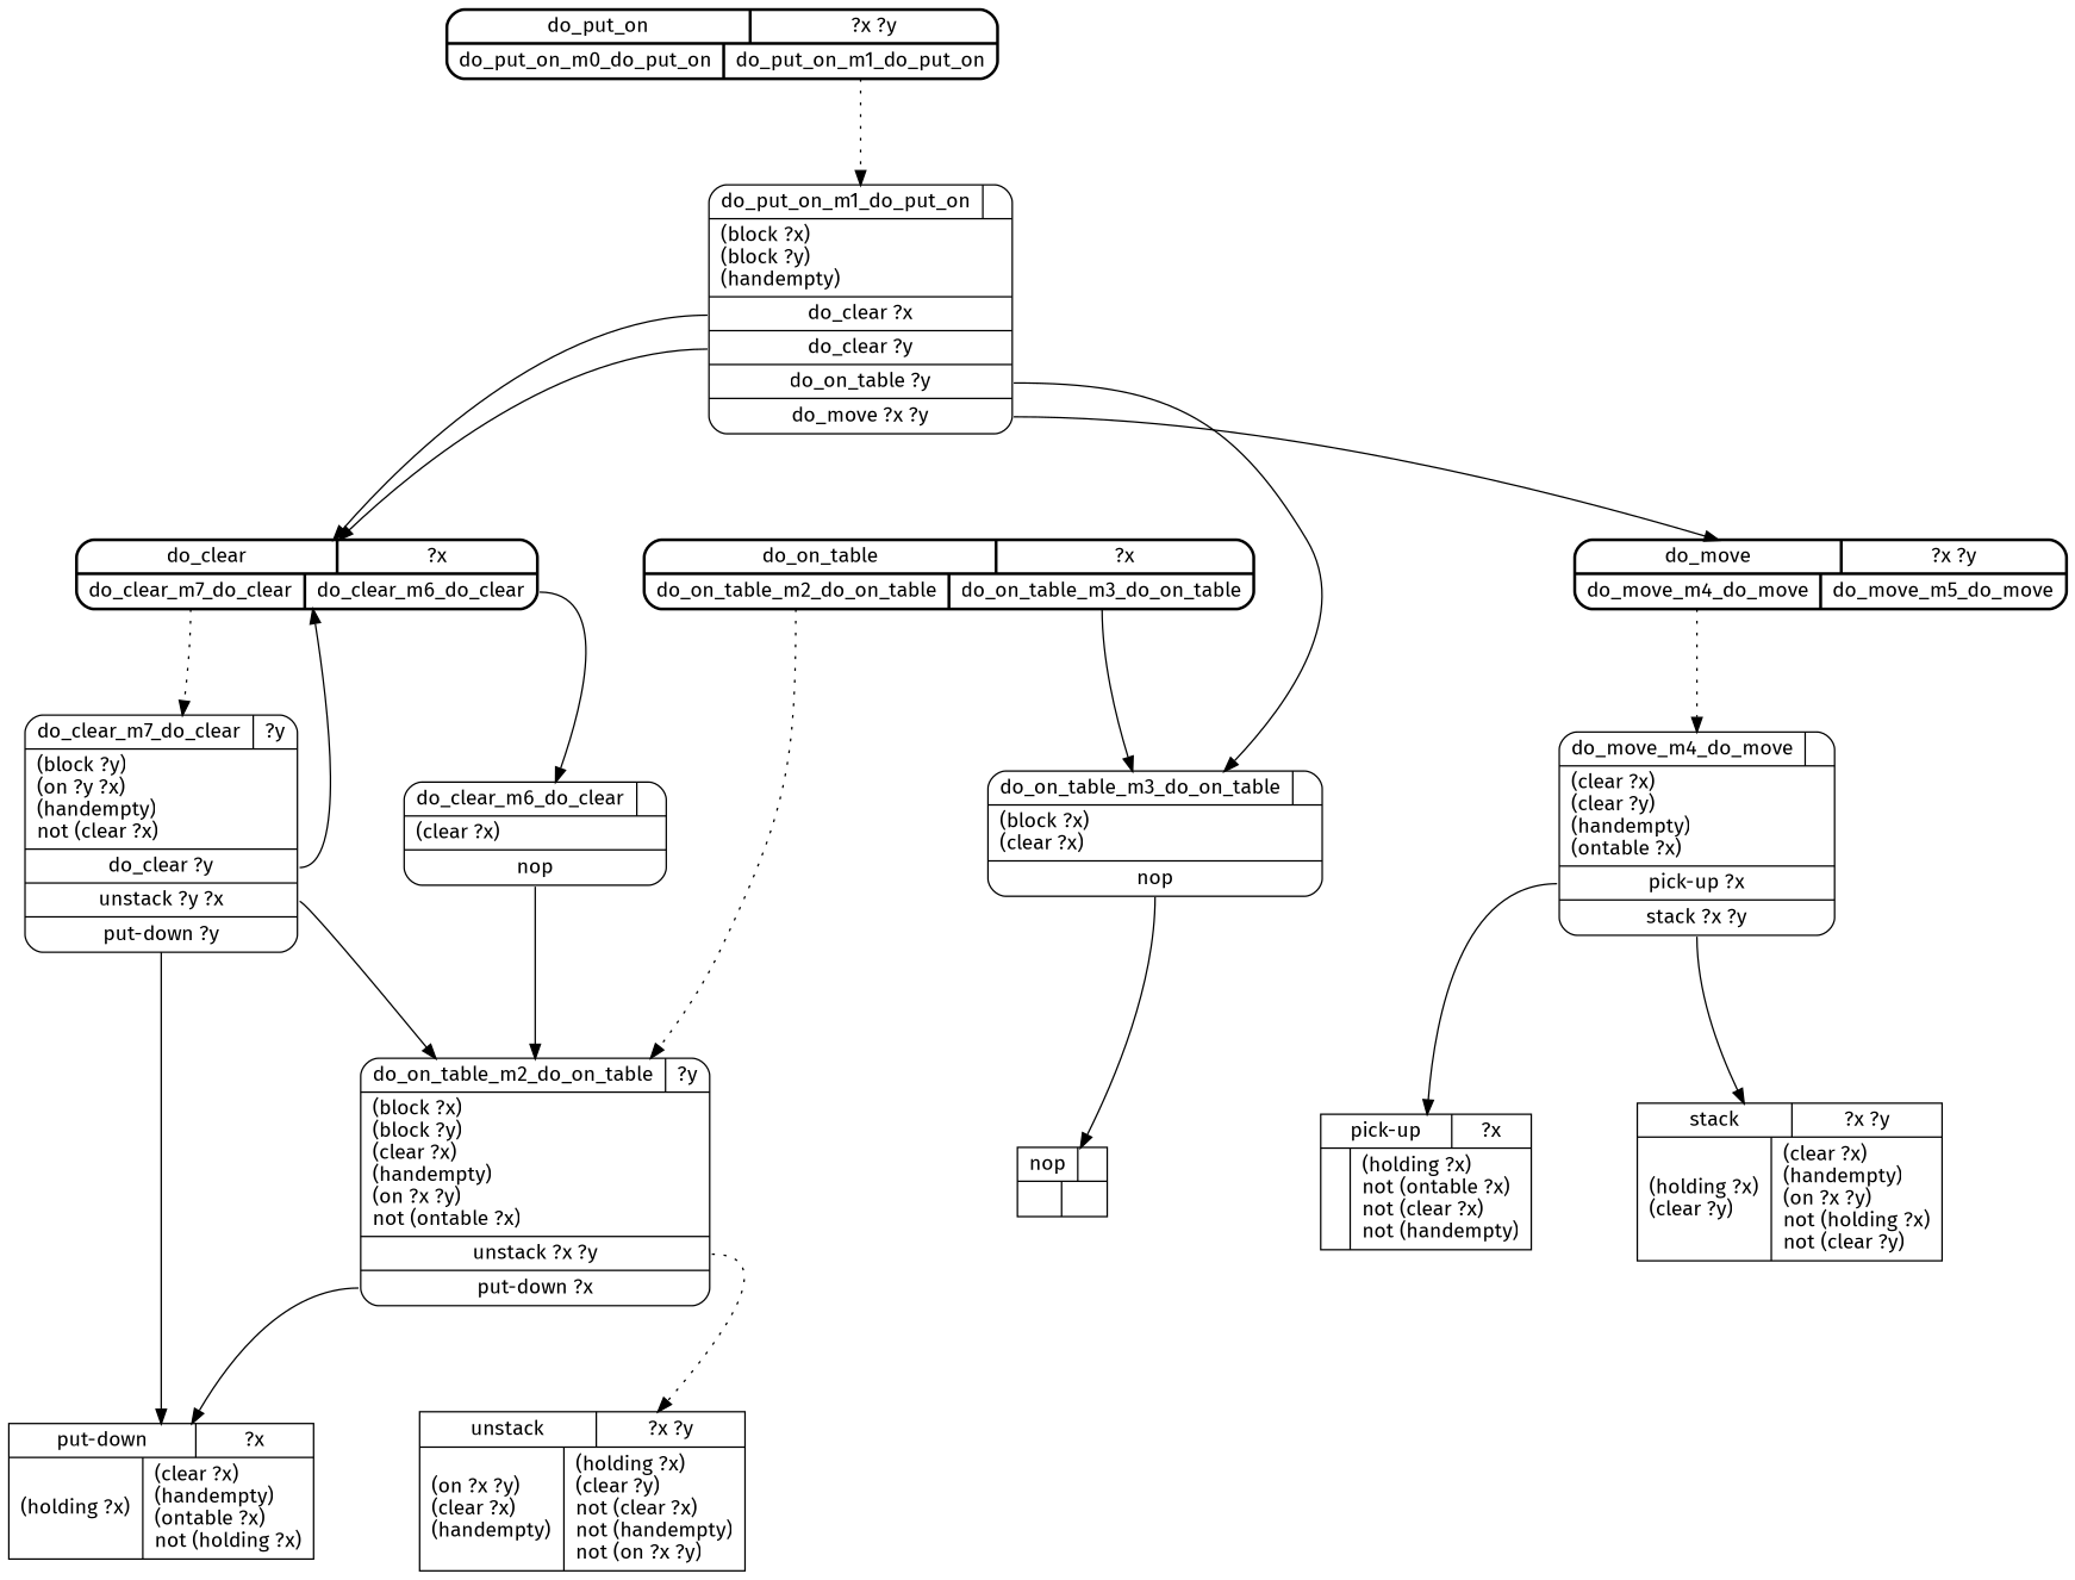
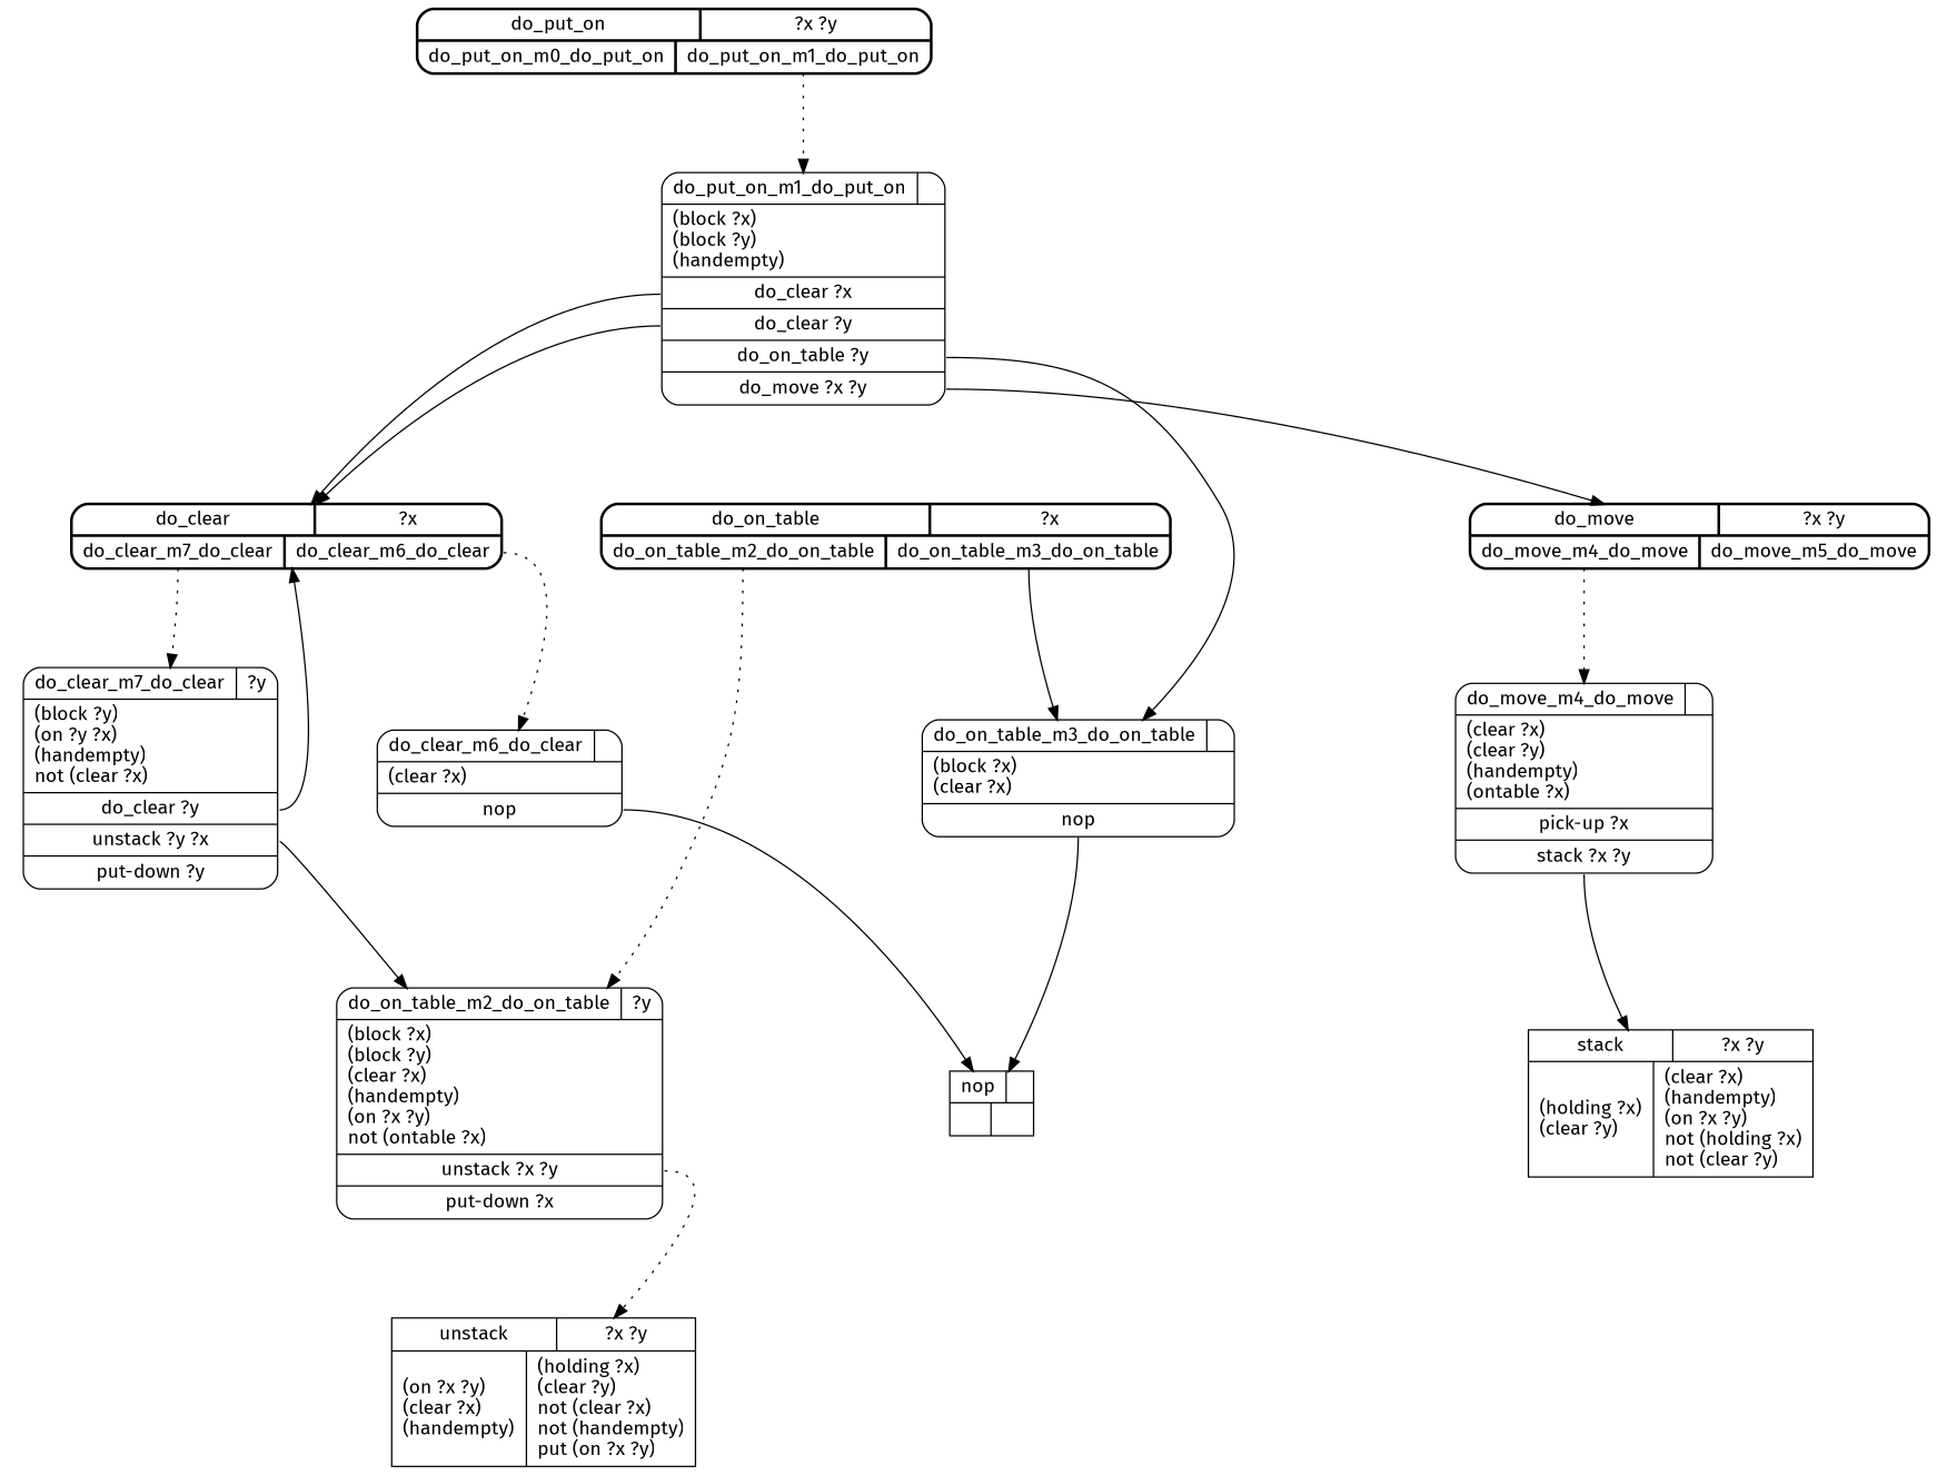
  digraph {
    fontname="Fira Sans"
    nodesep=1
    ranksep=1
    node [fontname="Fira Sans" shape=Mrecord]
    edge [fontname="Fira Sans" tailport=n0]
-   n1 [label="{{pick-up|?x}|{|(holding ?x)\lnot (ontable ?x)\lnot (clear ?x)\lnot (handempty)\l}}" shape=record]
-   n2 [label="{{put-down|?x}|{(holding ?x)\l|(clear ?x)\l(handempty)\l(ontable ?x)\lnot (holding ?x)\l}}" shape=record]
    n3 [label="{{stack|?x ?y}|{(holding ?x)\l(clear ?y)\l|(clear ?x)\l(handempty)\l(on ?x ?y)\lnot (holding ?x)\lnot (clear ?y)\l}}" shape=record]
-   n4 [label="{{unstack|?x ?y}|{(on ?x ?y)\l(clear ?x)\l(handempty)\l|(holding ?x)\l(clear ?y)\lnot (clear ?x)\lnot (handempty)\lnot (on ?x ?y)\l}}" shape=record]
+   n4 [label="{{unstack|?x ?y}|{(on ?x ?y)\l(clear ?x)\l(handempty)\l|(holding ?x)\l(clear ?y)\lnot (clear ?x)\lnot (handempty)\lput (on ?x ?y)\l}}" shape=record]
    n5 [label="{{nop|}|{|}}" shape=record]
    n6 [label="{{do_put_on|?x ?y}|{<n0>do_put_on_m0_do_put_on|<n1>do_put_on_m1_do_put_on}}" style=bold]
    n7 [label="{{do_put_on_m1_do_put_on|}|(block ?x)\l(block ?y)\l(handempty)\l|<n0>do_clear ?x|<n1>do_clear ?y|<n2>do_on_table ?y|<n3>do_move ?x ?y}"]
    n8 [label="{{do_clear|?x}|{<n0>do_clear_m7_do_clear|<n1>do_clear_m6_do_clear}}" style=bold]
    n9 [label="{{do_move|?x ?y}|{<n0>do_move_m4_do_move|<n1>do_move_m5_do_move}}" style=bold]
    n10 [label="{{do_on_table_m3_do_on_table|}|(block ?x)\l(clear ?x)\l|<n0>nop}"]
    n11 [label="{{do_clear_m7_do_clear|?y}|(block ?y)\l(on ?y ?x)\l(handempty)\lnot (clear ?x)\l|<n0>do_clear ?y|<n1>unstack ?y ?x|<n2>put-down ?y}"]
    n12 [label="{{do_clear_m6_do_clear|}|(clear ?x)\l|<n0>nop}"]
    n13 [label="{{do_on_table|?x}|{<n0>do_on_table_m2_do_on_table|<n1>do_on_table_m3_do_on_table}}" style=bold]
    n14 [label="{{do_on_table_m2_do_on_table|?y}|(block ?x)\l(block ?y)\l(clear ?x)\l(handempty)\l(on ?x ?y)\lnot (ontable ?x)\l|<n0>unstack ?x ?y|<n1>put-down ?x}"]
    n15 [label="{{do_move_m4_do_move|}|(clear ?x)\l(clear ?y)\l(handempty)\l(ontable ?x)\l|<n0>pick-up ?x|<n1>stack ?x ?y}"]
    n6 -> n7 [style=dotted tailport=n1]
    n7 -> n8
    n7 -> n8 [tailport=n1]
    n7 -> n9 [tailport=n3]
    n7 -> n10 [tailport=n2]
    n8 -> n11 [style=dotted]
-   n8 -> n12 [style=solid tailport=n1]
+   n8 -> n12 [style=dotted tailport=n1]
    n9 -> n15 [style=dotted]
    n10 -> n5
-   n11 -> n2 [tailport=n2]
    n11 -> n8
    n11 -> n14 [tailport=n1]
-   n12 -> n14
+   n12 -> n5
    n13 -> n10 [style=solid tailport=n1]
    n13 -> n14 [style=dotted]
-   n14 -> n2 [tailport=n1]
    n14 -> n4 [style=dotted]
-   n15 -> n1
    n15 -> n3 [tailport=n1]
  }
